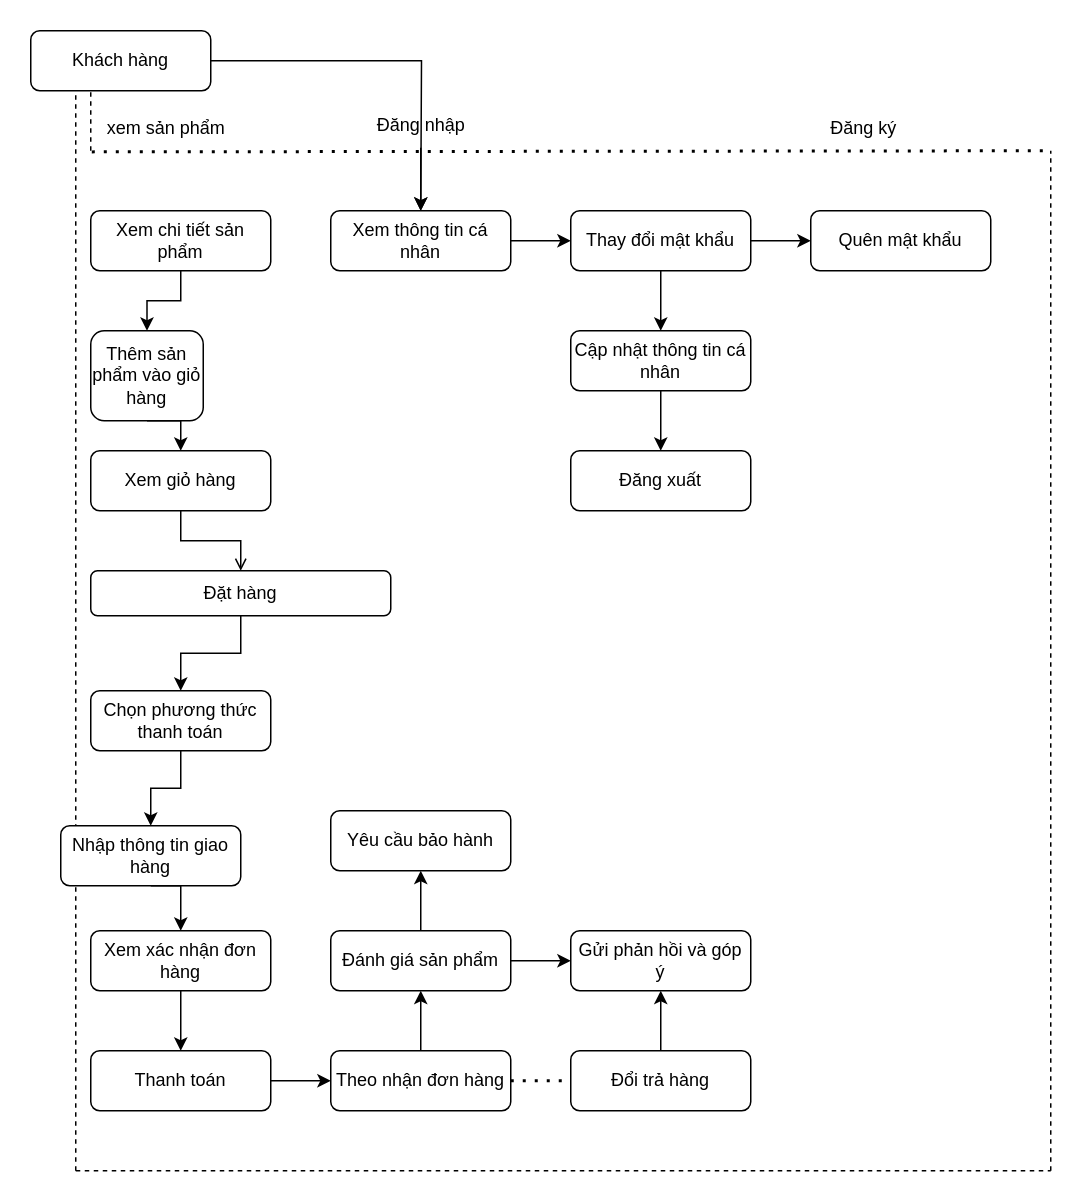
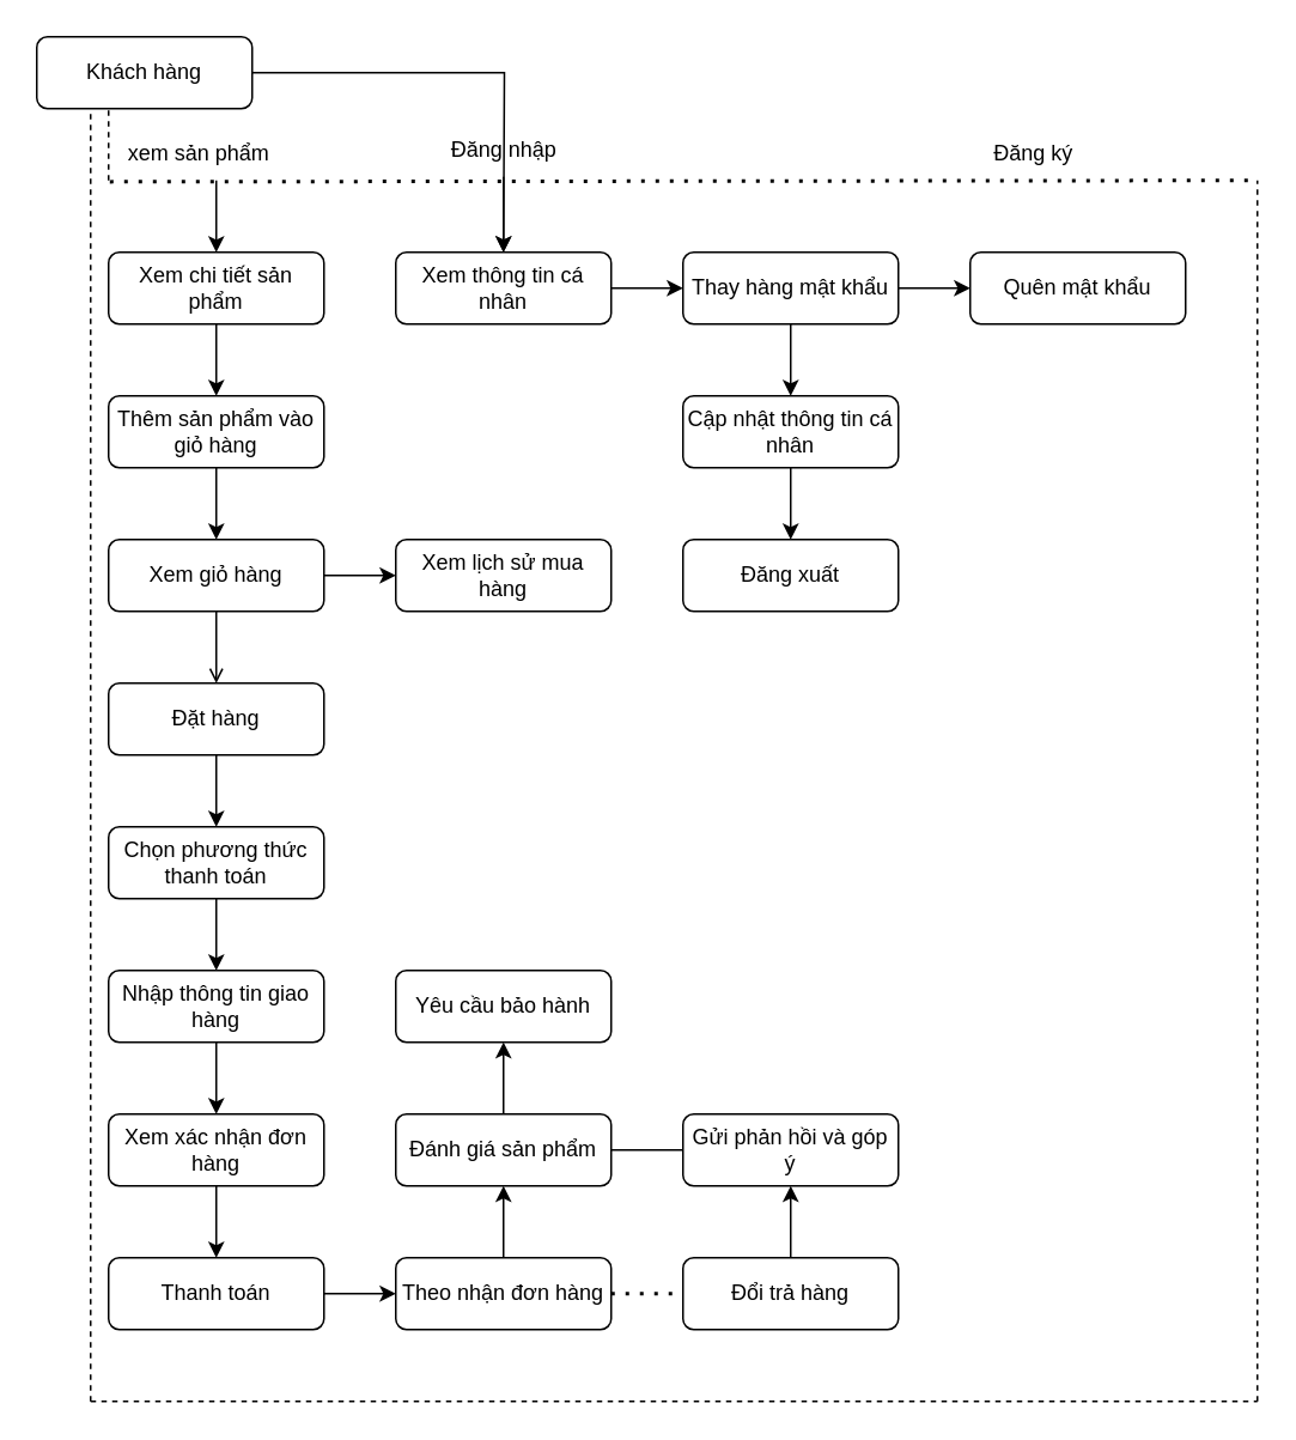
  <mxCell id="0" />
  <mxCell id="1" parent="0" />
  <mxCell id="2" style="edgeStyle=orthogonalEdgeStyle;rounded=0;orthogonalLoop=1;jettySize=auto;html=1;exitX=1;exitY=0.5;exitDx=0;exitDy=0;" edge="1" parent="1" source="3"><mxGeometry relative="1" as="geometry"><mxPoint x="280" y="140" as="targetPoint" /></mxGeometry></mxCell>
  <mxCell id="3" value="Khách hàng" style="rounded=1;whiteSpace=wrap;html=1;" vertex="1" parent="1"><mxGeometry x="20" y="20" width="120" height="40" as="geometry" /></mxCell>
  <mxCell id="4" value="" style="endArrow=none;dashed=1;html=1;rounded=0;entryX=0.25;entryY=1;entryDx=0;entryDy=0;" edge="1" parent="1" target="3"><mxGeometry width="50" height="50" relative="1" as="geometry"><mxPoint x="50" y="780" as="sourcePoint" /><mxPoint x="220" y="200" as="targetPoint" /></mxGeometry></mxCell>
  <mxCell id="5" value="" style="endArrow=none;dashed=1;html=1;rounded=0;entryX=0.25;entryY=1;entryDx=0;entryDy=0;" edge="1" parent="1"><mxGeometry width="50" height="50" relative="1" as="geometry"><mxPoint x="60" y="100" as="sourcePoint" /><mxPoint x="60" y="60" as="targetPoint" /><Array as="points"><mxPoint x="60" y="90" /></Array></mxGeometry></mxCell>
  <mxCell id="6" value="" style="endArrow=none;dashed=1;html=1;dashPattern=1 3;strokeWidth=2;rounded=0;" edge="1" parent="1" source="12"><mxGeometry width="50" height="50" relative="1" as="geometry"><mxPoint x="60" y="100" as="sourcePoint" /><mxPoint x="140" y="100" as="targetPoint" /></mxGeometry></mxCell>
  <mxCell id="7" style="edgeStyle=orthogonalEdgeStyle;rounded=0;orthogonalLoop=1;jettySize=auto;html=1;exitX=0.5;exitY=1;exitDx=0;exitDy=0;entryX=0.5;entryY=0;entryDx=0;entryDy=0;" edge="1" parent="1" source="8" target="10"><mxGeometry relative="1" as="geometry" /></mxCell>
  <mxCell id="8" value="Xem chi tiết sản phẩm" style="rounded=1;whiteSpace=wrap;html=1;" vertex="1" parent="1"><mxGeometry x="60" y="140" width="120" height="40" as="geometry" /></mxCell>
  <mxCell id="9" style="edgeStyle=orthogonalEdgeStyle;rounded=0;orthogonalLoop=1;jettySize=auto;html=1;exitX=0.5;exitY=1;exitDx=0;exitDy=0;entryX=0.5;entryY=0;entryDx=0;entryDy=0;" edge="1" parent="1" source="10" target="17"><mxGeometry relative="1" as="geometry" /></mxCell>
- <mxCell id="10" value="Thêm sản phẩm vào giỏ hàng" style="rounded=1;whiteSpace=wrap;html=1;" vertex="1" parent="1"><mxGeometry x="60" y="220" width="75" height="60" as="geometry" /></mxCell>
+ <mxCell id="10" value="Thêm sản phẩm vào giỏ hàng" style="rounded=1;whiteSpace=wrap;html=1;" vertex="1" parent="1"><mxGeometry x="60" y="220" width="120" height="40" as="geometry" /></mxCell>
  <mxCell id="11" value="" style="endArrow=none;dashed=1;html=1;dashPattern=1 3;strokeWidth=2;rounded=0;" edge="1" parent="1" target="12"><mxGeometry width="50" height="50" relative="1" as="geometry"><mxPoint x="60" y="100" as="sourcePoint" /><mxPoint x="140" y="100" as="targetPoint" /></mxGeometry></mxCell>
  <mxCell id="12" value="xem sản phẩm" style="text;html=1;align=center;verticalAlign=middle;resizable=0;points=[];autosize=1;strokeColor=none;fillColor=none;" vertex="1" parent="1"><mxGeometry x="60" y="70" width="100" height="30" as="geometry" /></mxCell>
+ <mxCell id="13" style="edgeStyle=orthogonalEdgeStyle;rounded=0;orthogonalLoop=1;jettySize=auto;html=1;entryX=0.5;entryY=0;entryDx=0;entryDy=0;" edge="1" parent="1" source="12" target="8"><mxGeometry relative="1" as="geometry"><Array as="points"><mxPoint x="120" y="120" /><mxPoint x="120" y="120" /></Array></mxGeometry></mxCell>
  <mxCell id="14" value="" style="endArrow=none;dashed=1;html=1;dashPattern=1 3;strokeWidth=2;rounded=0;exitX=0.007;exitY=1.089;exitDx=0;exitDy=0;exitPerimeter=0;" edge="1" parent="1"><mxGeometry width="50" height="50" relative="1" as="geometry"><mxPoint x="60.7" y="100.75" as="sourcePoint" /><mxPoint x="700" y="100" as="targetPoint" /></mxGeometry></mxCell>
  <mxCell id="15" style="edgeStyle=orthogonalEdgeStyle;rounded=0;orthogonalLoop=1;jettySize=auto;html=1;exitX=0.5;exitY=1;exitDx=0;exitDy=0;endArrow=open;" edge="1" parent="1" source="17" target="19"><mxGeometry relative="1" as="geometry" /></mxCell>
+ <mxCell id="16" style="edgeStyle=orthogonalEdgeStyle;rounded=0;orthogonalLoop=1;jettySize=auto;html=1;exitX=1;exitY=0.5;exitDx=0;exitDy=0;entryX=0;entryY=0.5;entryDx=0;entryDy=0;" edge="1" parent="1" source="17" target="40"><mxGeometry relative="1" as="geometry" /></mxCell>
  <mxCell id="17" value="Xem giỏ hàng" style="rounded=1;whiteSpace=wrap;html=1;" vertex="1" parent="1"><mxGeometry x="60" y="300" width="120" height="40" as="geometry" /></mxCell>
  <mxCell id="18" style="edgeStyle=orthogonalEdgeStyle;rounded=0;orthogonalLoop=1;jettySize=auto;html=1;exitX=0.5;exitY=1;exitDx=0;exitDy=0;entryX=0.5;entryY=0;entryDx=0;entryDy=0;" edge="1" parent="1" source="19" target="21"><mxGeometry relative="1" as="geometry" /></mxCell>
- <mxCell id="19" value="Đặt hàng" style="rounded=1;whiteSpace=wrap;html=1;" vertex="1" parent="1"><mxGeometry x="60" y="380" width="200" height="30" as="geometry" /></mxCell>
+ <mxCell id="19" value="Đặt hàng" style="rounded=1;whiteSpace=wrap;html=1;" vertex="1" parent="1"><mxGeometry x="60" y="380" width="120" height="40" as="geometry" /></mxCell>
  <mxCell id="20" style="edgeStyle=orthogonalEdgeStyle;rounded=0;orthogonalLoop=1;jettySize=auto;html=1;exitX=0.5;exitY=1;exitDx=0;exitDy=0;entryX=0.5;entryY=0;entryDx=0;entryDy=0;" edge="1" parent="1" source="21" target="23"><mxGeometry relative="1" as="geometry" /></mxCell>
  <mxCell id="21" value="Chọn phương thức thanh toán" style="rounded=1;whiteSpace=wrap;html=1;" vertex="1" parent="1"><mxGeometry x="60" y="460" width="120" height="40" as="geometry" /></mxCell>
  <mxCell id="22" style="edgeStyle=orthogonalEdgeStyle;rounded=0;orthogonalLoop=1;jettySize=auto;html=1;exitX=0.5;exitY=1;exitDx=0;exitDy=0;entryX=0.5;entryY=0;entryDx=0;entryDy=0;" edge="1" parent="1" source="23" target="25"><mxGeometry relative="1" as="geometry" /></mxCell>
- <mxCell id="23" value="Nhập thông tin giao hàng" style="rounded=1;whiteSpace=wrap;html=1;" vertex="1" parent="1"><mxGeometry x="40" y="550" width="120" height="40" as="geometry" /></mxCell>
+ <mxCell id="23" value="Nhập thông tin giao hàng" style="rounded=1;whiteSpace=wrap;html=1;" vertex="1" parent="1"><mxGeometry x="60" y="540" width="120" height="40" as="geometry" /></mxCell>
  <mxCell id="24" style="edgeStyle=orthogonalEdgeStyle;rounded=0;orthogonalLoop=1;jettySize=auto;html=1;exitX=0.5;exitY=1;exitDx=0;exitDy=0;entryX=0.5;entryY=0;entryDx=0;entryDy=0;" edge="1" parent="1" source="25" target="27"><mxGeometry relative="1" as="geometry" /></mxCell>
  <mxCell id="25" value="Xem xác nhận đơn hàng" style="rounded=1;whiteSpace=wrap;html=1;" vertex="1" parent="1"><mxGeometry x="60" y="620" width="120" height="40" as="geometry" /></mxCell>
  <mxCell id="26" style="edgeStyle=orthogonalEdgeStyle;rounded=0;orthogonalLoop=1;jettySize=auto;html=1;exitX=1;exitY=0.5;exitDx=0;exitDy=0;entryX=0;entryY=0.5;entryDx=0;entryDy=0;" edge="1" parent="1" source="27" target="30"><mxGeometry relative="1" as="geometry" /></mxCell>
  <mxCell id="27" value="Thanh toán" style="rounded=1;whiteSpace=wrap;html=1;" vertex="1" parent="1"><mxGeometry x="60" y="700" width="120" height="40" as="geometry" /></mxCell>
  <mxCell id="28" value="" style="endArrow=none;dashed=1;html=1;rounded=0;" edge="1" parent="1"><mxGeometry width="50" height="50" relative="1" as="geometry"><mxPoint x="50" y="780" as="sourcePoint" /><mxPoint x="700" y="780" as="targetPoint" /></mxGeometry></mxCell>
  <mxCell id="29" style="edgeStyle=orthogonalEdgeStyle;rounded=0;orthogonalLoop=1;jettySize=auto;html=1;exitX=0.5;exitY=0;exitDx=0;exitDy=0;entryX=0.5;entryY=1;entryDx=0;entryDy=0;" edge="1" parent="1" source="30" target="33"><mxGeometry relative="1" as="geometry" /></mxCell>
  <mxCell id="30" value="Theo nhận đơn hàng" style="rounded=1;whiteSpace=wrap;html=1;" vertex="1" parent="1"><mxGeometry x="220" y="700" width="120" height="40" as="geometry" /></mxCell>
- <mxCell id="31" style="edgeStyle=orthogonalEdgeStyle;rounded=0;orthogonalLoop=1;jettySize=auto;html=1;exitX=1;exitY=0.5;exitDx=0;exitDy=0;entryX=0;entryY=0.5;entryDx=0;entryDy=0;" edge="1" parent="1" source="33" target="38"><mxGeometry relative="1" as="geometry" /></mxCell>
+ <mxCell id="31" style="edgeStyle=orthogonalEdgeStyle;rounded=0;orthogonalLoop=1;jettySize=auto;html=1;exitX=1;exitY=0.5;exitDx=0;exitDy=0;entryX=0;entryY=0.5;entryDx=0;entryDy=0;endArrow=none;" edge="1" parent="1" source="33" target="38"><mxGeometry relative="1" as="geometry" /></mxCell>
  <mxCell id="32" style="edgeStyle=orthogonalEdgeStyle;rounded=0;orthogonalLoop=1;jettySize=auto;html=1;exitX=0.5;exitY=0;exitDx=0;exitDy=0;entryX=0.5;entryY=1;entryDx=0;entryDy=0;" edge="1" parent="1" source="33" target="39"><mxGeometry relative="1" as="geometry" /></mxCell>
  <mxCell id="33" value="Đánh giá sản phẩm" style="rounded=1;whiteSpace=wrap;html=1;" vertex="1" parent="1"><mxGeometry x="220" y="620" width="120" height="40" as="geometry" /></mxCell>
  <mxCell id="34" value="" style="endArrow=none;dashed=1;html=1;rounded=0;" edge="1" parent="1"><mxGeometry width="50" height="50" relative="1" as="geometry"><mxPoint x="700" y="780" as="sourcePoint" /><mxPoint x="700" y="100" as="targetPoint" /></mxGeometry></mxCell>
  <mxCell id="35" value="" style="endArrow=none;dashed=1;html=1;dashPattern=1 3;strokeWidth=2;rounded=0;exitX=1;exitY=0.5;exitDx=0;exitDy=0;" edge="1" parent="1" source="30"><mxGeometry width="50" height="50" relative="1" as="geometry"><mxPoint x="290" y="610" as="sourcePoint" /><mxPoint x="380" y="720" as="targetPoint" /></mxGeometry></mxCell>
  <mxCell id="36" style="edgeStyle=orthogonalEdgeStyle;rounded=0;orthogonalLoop=1;jettySize=auto;html=1;exitX=0.5;exitY=0;exitDx=0;exitDy=0;entryX=0.5;entryY=1;entryDx=0;entryDy=0;" edge="1" parent="1" source="37" target="38"><mxGeometry relative="1" as="geometry" /></mxCell>
  <mxCell id="37" value="Đổi trả hàng" style="rounded=1;whiteSpace=wrap;html=1;" vertex="1" parent="1"><mxGeometry x="380" y="700" width="120" height="40" as="geometry" /></mxCell>
  <mxCell id="38" value="Gửi phản hồi và góp ý" style="rounded=1;whiteSpace=wrap;html=1;" vertex="1" parent="1"><mxGeometry x="380" y="620" width="120" height="40" as="geometry" /></mxCell>
  <mxCell id="39" value="Yêu cầu bảo hành" style="rounded=1;whiteSpace=wrap;html=1;" vertex="1" parent="1"><mxGeometry x="220" y="540" width="120" height="40" as="geometry" /></mxCell>
+ <mxCell id="40" value="Xem lịch sử mua hàng" style="rounded=1;whiteSpace=wrap;html=1;" vertex="1" parent="1"><mxGeometry x="220" y="300" width="120" height="40" as="geometry" /></mxCell>
  <mxCell id="41" style="edgeStyle=orthogonalEdgeStyle;rounded=0;orthogonalLoop=1;jettySize=auto;html=1;exitX=1;exitY=0.5;exitDx=0;exitDy=0;entryX=0;entryY=0.5;entryDx=0;entryDy=0;" edge="1" parent="1" source="42" target="47"><mxGeometry relative="1" as="geometry" /></mxCell>
  <mxCell id="42" value="Xem thông tin cá nhân" style="rounded=1;whiteSpace=wrap;html=1;" vertex="1" parent="1"><mxGeometry x="220" y="140" width="120" height="40" as="geometry" /></mxCell>
  <mxCell id="43" style="edgeStyle=orthogonalEdgeStyle;rounded=0;orthogonalLoop=1;jettySize=auto;html=1;entryX=0.5;entryY=0;entryDx=0;entryDy=0;" edge="1" parent="1" source="44" target="42"><mxGeometry relative="1" as="geometry" /></mxCell>
  <mxCell id="44" value="Đăng nhập" style="text;html=1;align=center;verticalAlign=middle;resizable=0;points=[];autosize=1;strokeColor=none;fillColor=none;" vertex="1" parent="1"><mxGeometry x="240" y="68.08" width="80" height="30" as="geometry" /></mxCell>
  <mxCell id="45" style="edgeStyle=orthogonalEdgeStyle;rounded=0;orthogonalLoop=1;jettySize=auto;html=1;exitX=0.5;exitY=1;exitDx=0;exitDy=0;entryX=0.5;entryY=0;entryDx=0;entryDy=0;" edge="1" parent="1" source="47" target="49"><mxGeometry relative="1" as="geometry" /></mxCell>
  <mxCell id="46" style="edgeStyle=orthogonalEdgeStyle;rounded=0;orthogonalLoop=1;jettySize=auto;html=1;exitX=1;exitY=0.5;exitDx=0;exitDy=0;entryX=0;entryY=0.5;entryDx=0;entryDy=0;" edge="1" parent="1" source="47" target="51"><mxGeometry relative="1" as="geometry" /></mxCell>
- <mxCell id="47" value="Thay đổi mật khẩu" style="rounded=1;whiteSpace=wrap;html=1;" vertex="1" parent="1"><mxGeometry x="380" y="140" width="120" height="40" as="geometry" /></mxCell>
+ <mxCell id="47" value="Thay hàng mật khẩu" style="rounded=1;whiteSpace=wrap;html=1;" vertex="1" parent="1"><mxGeometry x="380" y="140" width="120" height="40" as="geometry" /></mxCell>
  <mxCell id="48" style="edgeStyle=orthogonalEdgeStyle;rounded=0;orthogonalLoop=1;jettySize=auto;html=1;exitX=0.5;exitY=1;exitDx=0;exitDy=0;entryX=0.5;entryY=0;entryDx=0;entryDy=0;" edge="1" parent="1" source="49" target="50"><mxGeometry relative="1" as="geometry" /></mxCell>
  <mxCell id="49" value="Cập nhật thông tin cá nhân" style="rounded=1;whiteSpace=wrap;html=1;" vertex="1" parent="1"><mxGeometry x="380" y="220" width="120" height="40" as="geometry" /></mxCell>
  <mxCell id="50" value="Đăng xuất" style="rounded=1;whiteSpace=wrap;html=1;" vertex="1" parent="1"><mxGeometry x="380" y="300" width="120" height="40" as="geometry" /></mxCell>
  <mxCell id="51" value="Quên mật khẩu" style="rounded=1;whiteSpace=wrap;html=1;" vertex="1" parent="1"><mxGeometry x="540" y="140" width="120" height="40" as="geometry" /></mxCell>
  <mxCell id="52" value="Đăng ký" style="text;html=1;align=center;verticalAlign=middle;resizable=0;points=[];autosize=1;strokeColor=none;fillColor=none;" vertex="1" parent="1"><mxGeometry x="540" y="70" width="70" height="30" as="geometry" /></mxCell>
